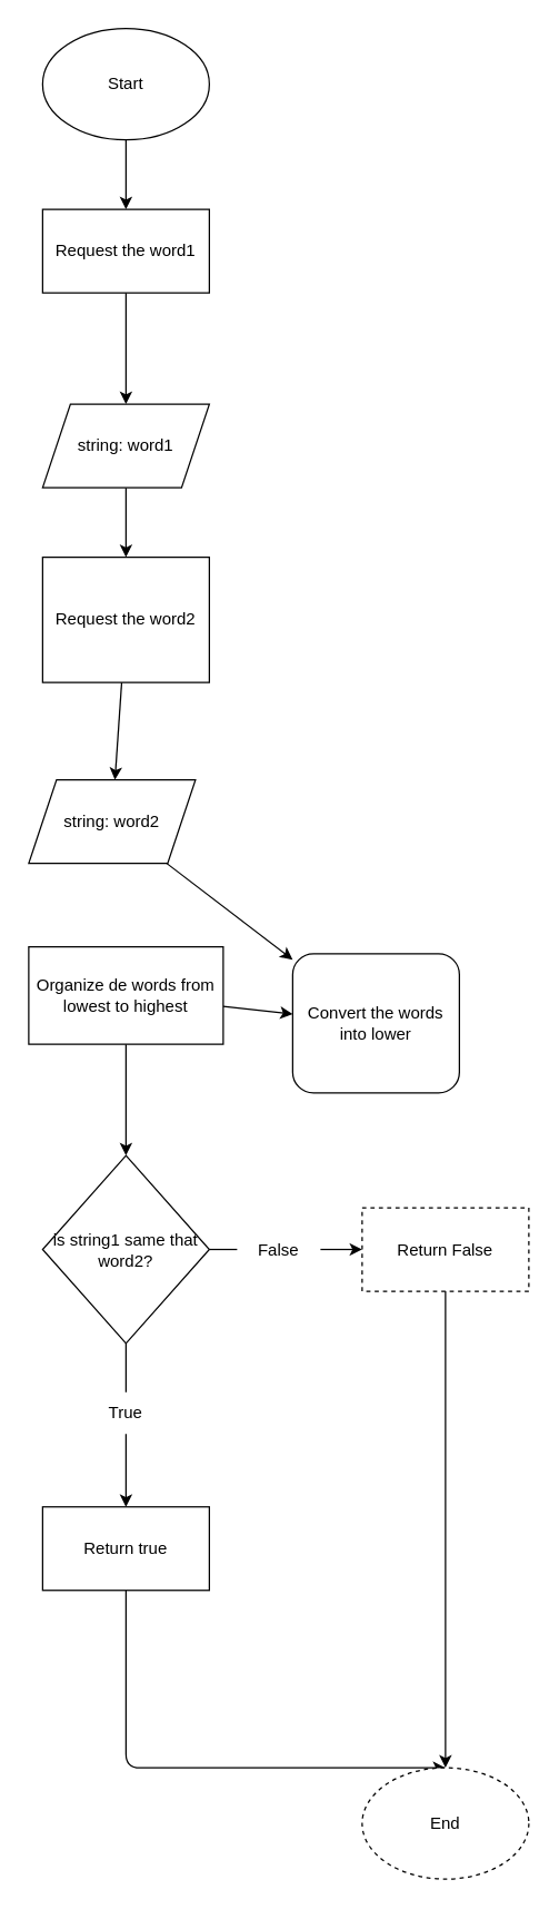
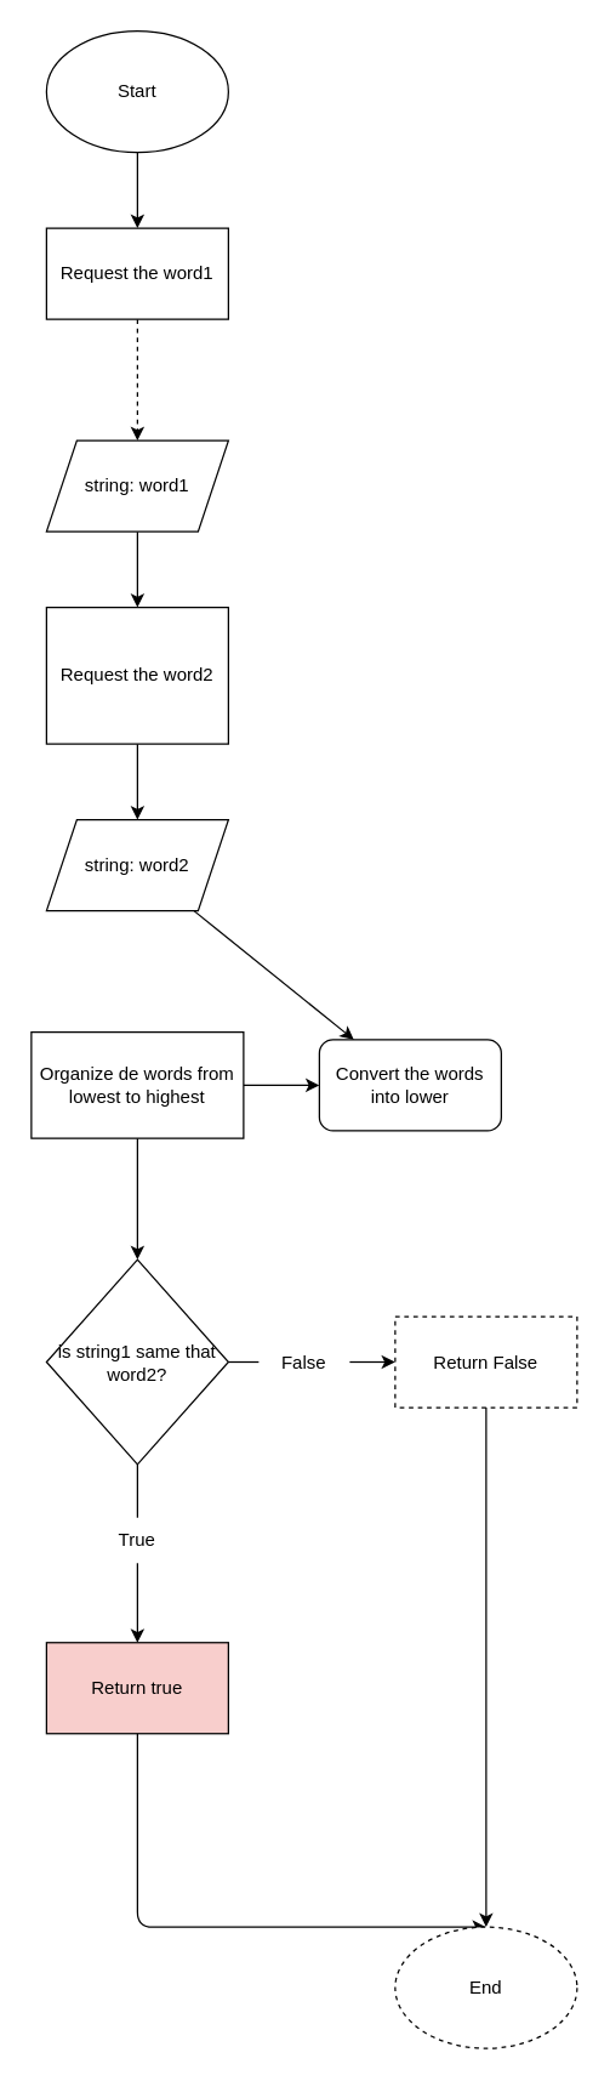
  <mxCell id="0" />
  <mxCell id="1" parent="0" />
  <mxCell id="2" value="" style="edgeStyle=none;html=1;" edge="1" parent="1" source="3" target="5"><mxGeometry relative="1" as="geometry" /></mxCell>
  <mxCell id="3" value="Start" style="ellipse;whiteSpace=wrap;html=1;" vertex="1" parent="1"><mxGeometry x="30" y="20" width="120" height="80" as="geometry" /></mxCell>
- <mxCell id="4" value="" style="edgeStyle=none;html=1;" edge="1" parent="1" source="5" target="11"><mxGeometry relative="1" as="geometry" /></mxCell>
+ <mxCell id="4" value="" style="edgeStyle=none;html=1;dashed=1;" edge="1" parent="1" source="5" target="11"><mxGeometry relative="1" as="geometry" /></mxCell>
  <mxCell id="5" value="Request the word1" style="whiteSpace=wrap;html=1;" vertex="1" parent="1"><mxGeometry x="30" y="150" width="120" height="60" as="geometry" /></mxCell>
  <mxCell id="6" value="" style="edgeStyle=none;html=1;" edge="1" parent="1" source="8" target="9"><mxGeometry relative="1" as="geometry" /></mxCell>
  <mxCell id="7" value="" style="edgeStyle=none;html=1;" edge="1" parent="1" source="8" target="18"><mxGeometry relative="1" as="geometry" /></mxCell>
  <mxCell id="8" value="Organize de words from lowest to highest" style="whiteSpace=wrap;html=1;" vertex="1" parent="1"><mxGeometry x="20" y="680" width="140" height="70" as="geometry" /></mxCell>
- <mxCell id="9" value="Convert the words into lower" style="rounded=1;whiteSpace=wrap;html=1;" vertex="1" parent="1"><mxGeometry x="210" y="685" width="120" height="100" as="geometry" /></mxCell>
+ <mxCell id="9" value="Convert the words into lower" style="rounded=1;whiteSpace=wrap;html=1;" vertex="1" parent="1"><mxGeometry x="210" y="685" width="120" height="60" as="geometry" /></mxCell>
  <mxCell id="10" value="" style="edgeStyle=none;html=1;" edge="1" parent="1" source="11" target="13"><mxGeometry relative="1" as="geometry" /></mxCell>
  <mxCell id="11" value="string: word1" style="shape=parallelogram;perimeter=parallelogramPerimeter;whiteSpace=wrap;html=1;fixedSize=1;" vertex="1" parent="1"><mxGeometry x="30" y="290" width="120" height="60" as="geometry" /></mxCell>
  <mxCell id="12" value="" style="edgeStyle=none;html=1;" edge="1" parent="1" source="13" target="15"><mxGeometry relative="1" as="geometry" /></mxCell>
  <mxCell id="13" value="Request the word2" style="whiteSpace=wrap;html=1;" vertex="1" parent="1"><mxGeometry x="30" y="400" width="120" height="90" as="geometry" /></mxCell>
  <mxCell id="14" value="" style="edgeStyle=none;html=1;" edge="1" parent="1" source="15" target="9"><mxGeometry relative="1" as="geometry" /></mxCell>
- <mxCell id="15" value="string: word2" style="shape=parallelogram;perimeter=parallelogramPerimeter;whiteSpace=wrap;html=1;fixedSize=1;" vertex="1" parent="1"><mxGeometry x="20" y="560" width="120" height="60" as="geometry" /></mxCell>
+ <mxCell id="15" value="string: word2" style="shape=parallelogram;perimeter=parallelogramPerimeter;whiteSpace=wrap;html=1;fixedSize=1;" vertex="1" parent="1"><mxGeometry x="30" y="540" width="120" height="60" as="geometry" /></mxCell>
  <mxCell id="16" value="" style="edgeStyle=none;html=1;startArrow=none;" edge="1" parent="1" source="24" target="20"><mxGeometry relative="1" as="geometry" /></mxCell>
  <mxCell id="17" value="" style="edgeStyle=none;html=1;startArrow=none;" edge="1" parent="1" source="26" target="22"><mxGeometry relative="1" as="geometry" /></mxCell>
  <mxCell id="18" value="is string1 same that word2?" style="rhombus;whiteSpace=wrap;html=1;" vertex="1" parent="1"><mxGeometry x="30" y="830" width="120" height="135" as="geometry" /></mxCell>
  <mxCell id="19" style="edgeStyle=none;html=1;exitX=0.5;exitY=1;exitDx=0;exitDy=0;entryX=0.5;entryY=0;entryDx=0;entryDy=0;" edge="1" parent="1" source="20" target="27"><mxGeometry relative="1" as="geometry"><mxPoint x="240" y="1240" as="targetPoint" /><Array as="points"><mxPoint x="320" y="1270" /></Array></mxGeometry></mxCell>
  <mxCell id="20" value="Return False" style="whiteSpace=wrap;html=1;dashed=1;" vertex="1" parent="1"><mxGeometry x="260" y="867.5" width="120" height="60" as="geometry" /></mxCell>
  <mxCell id="21" style="edgeStyle=none;html=1;exitX=0.5;exitY=1;exitDx=0;exitDy=0;entryX=0.5;entryY=0;entryDx=0;entryDy=0;" edge="1" parent="1" source="22" target="27"><mxGeometry relative="1" as="geometry"><Array as="points"><mxPoint x="90" y="1270" /></Array></mxGeometry></mxCell>
- <mxCell id="22" value="Return true" style="whiteSpace=wrap;html=1;" vertex="1" parent="1"><mxGeometry x="30" y="1082.5" width="120" height="60" as="geometry" /></mxCell>
+ <mxCell id="22" value="Return true" style="whiteSpace=wrap;html=1;fillColor=#f8cecc;" vertex="1" parent="1"><mxGeometry x="30" y="1082.5" width="120" height="60" as="geometry" /></mxCell>
  <mxCell id="23" value="" style="edgeStyle=none;html=1;endArrow=none;" edge="1" parent="1" source="18" target="24"><mxGeometry relative="1" as="geometry"><mxPoint x="150" y="897.5" as="sourcePoint" /><mxPoint x="260" y="897.5" as="targetPoint" /></mxGeometry></mxCell>
  <mxCell id="24" value="False" style="text;html=1;strokeColor=none;fillColor=none;align=center;verticalAlign=middle;whiteSpace=wrap;rounded=0;" vertex="1" parent="1"><mxGeometry x="170" y="882.5" width="60" height="30" as="geometry" /></mxCell>
  <mxCell id="25" value="" style="edgeStyle=none;html=1;endArrow=none;" edge="1" parent="1" source="18" target="26"><mxGeometry relative="1" as="geometry"><mxPoint x="90" y="965" as="sourcePoint" /><mxPoint x="90" y="1082.5" as="targetPoint" /></mxGeometry></mxCell>
  <mxCell id="26" value="True" style="text;html=1;strokeColor=none;fillColor=none;align=center;verticalAlign=middle;whiteSpace=wrap;rounded=0;" vertex="1" parent="1"><mxGeometry x="60" y="1000" width="60" height="30" as="geometry" /></mxCell>
  <mxCell id="27" value="End" style="ellipse;whiteSpace=wrap;html=1;dashed=1;" vertex="1" parent="1"><mxGeometry x="260" y="1270" width="120" height="80" as="geometry" /></mxCell>
